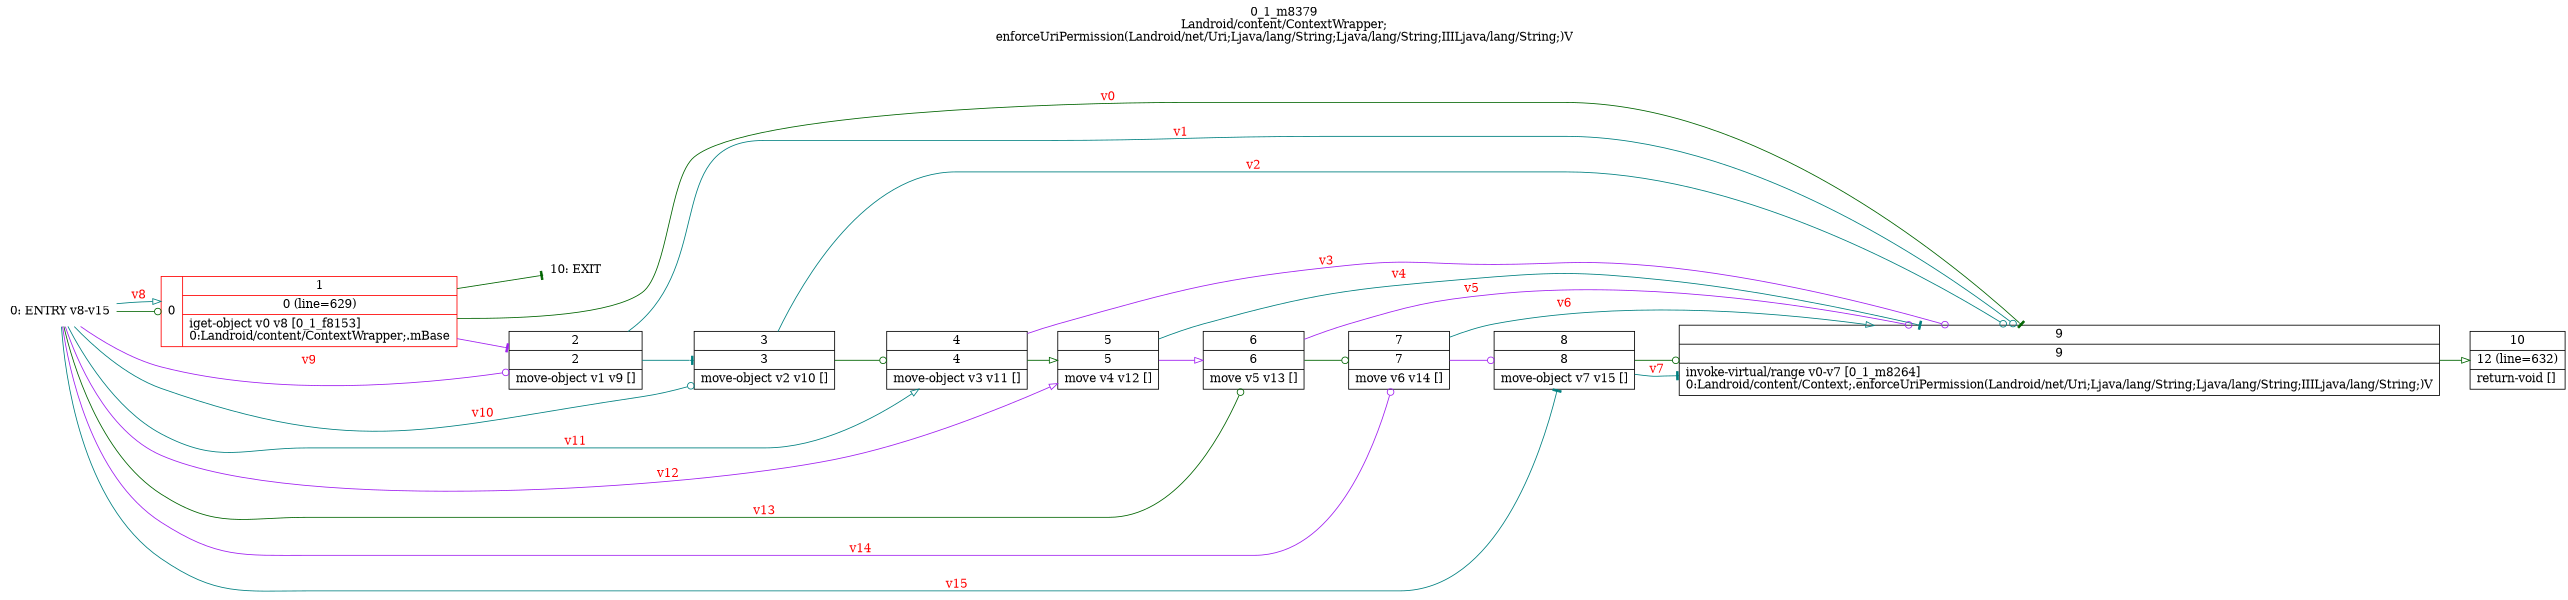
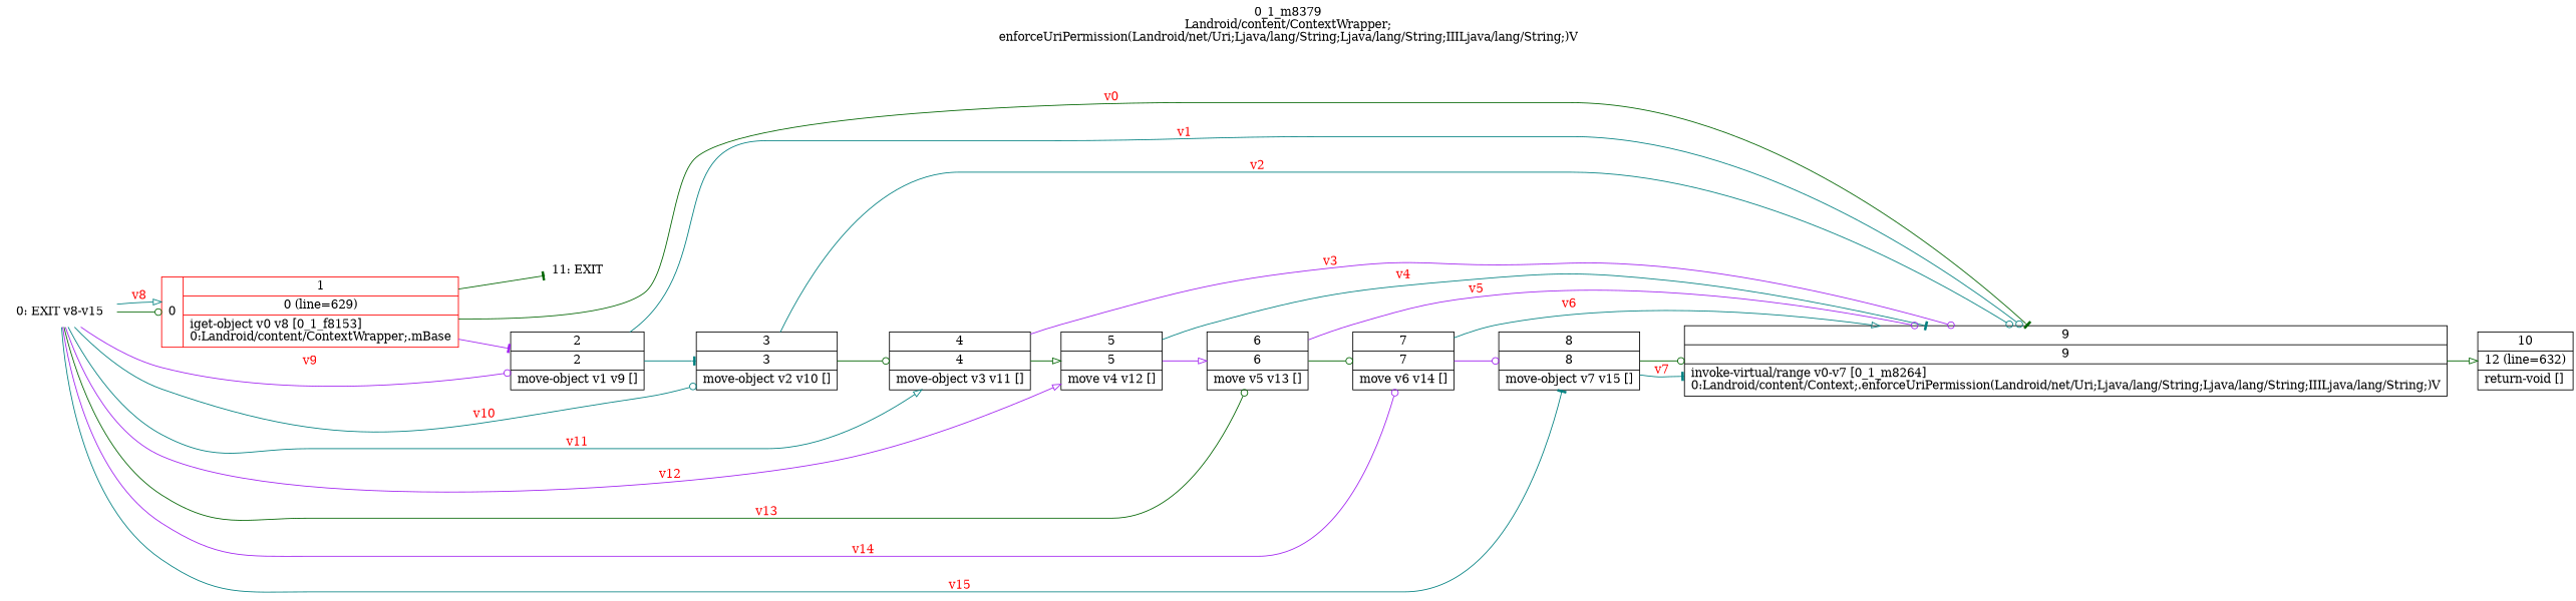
  digraph {
    label="0_1_m8379\nLandroid/content/ContextWrapper;\nenforceUriPermission(Landroid/net/Uri;Ljava/lang/String;Ljava/lang/String;IIILjava/lang/String;)V"
    labelloc=t
    rankdir=LR
    node [shape=record]
    edge [arrowhead=odot color=teal fontcolor=red]
-   n1 [label="0: ENTRY v8-v15" shape=plaintext]
+   n1 [label="0: EXIT v8-v15" shape=plaintext]
    n2 [color=red label="{0|{1|0 (line=629)|iget-object v0 v8 [0_1_f8153]\l0:Landroid/content/ContextWrapper;.mBase\l}}"]
    n3 [label="2|2|move-object v1 v9 []\l"]
    n4 [label="3|3|move-object v2 v10 []\l"]
    n5 [label="4|4|move-object v3 v11 []\l"]
    n6 [label="5|5|move v4 v12 []\l"]
    n7 [label="6|6|move v5 v13 []\l"]
    n8 [label="7|7|move v6 v14 []\l"]
    n9 [label="8|8|move-object v7 v15 []\l"]
    n10 [label="9|9|invoke-virtual/range v0-v7 [0_1_m8264]\l0:Landroid/content/Context;.enforceUriPermission(Landroid/net/Uri;Ljava/lang/String;Ljava/lang/String;IIILjava/lang/String;)V\l"]
-   n11 [label="10: EXIT" shape=plaintext]
+   n11 [label="11: EXIT" shape=plaintext]
    n12 [label="10|12 (line=632)|return-void []\l"]
    n1 -> n2 [color=darkgreen fontcolor=blue weight=100]
    n1 -> n2 [arrowhead=onormal label=v8]
    n1 -> n3 [color=purple label=v9]
    n1 -> n4 [label=v10]
    n1 -> n5 [arrowhead=onormal label=v11]
    n1 -> n6 [arrowhead=onormal color=purple label=v12]
    n1 -> n7 [color=darkgreen label=v13]
    n1 -> n8 [color=purple label=v14]
    n1 -> n9 [arrowhead=tee label=v15]
    n2 -> n3 [arrowhead=tee color=purple fontcolor=blue weight=100]
    n2 -> n10 [arrowhead=tee color=darkgreen label=v0]
    n2 -> n11 [arrowhead=tee color=darkgreen fontcolor=blue weight=100]
    n3 -> n4 [arrowhead=tee fontcolor=blue weight=100]
    n3 -> n10 [label=v1]
    n4 -> n5 [color=darkgreen fontcolor=blue weight=100]
    n4 -> n10 [label=v2]
    n5 -> n6 [arrowhead=onormal color=darkgreen fontcolor=blue weight=100]
    n5 -> n10 [color=purple label=v3]
    n6 -> n7 [arrowhead=onormal color=purple fontcolor=blue weight=100]
    n6 -> n10 [arrowhead=tee label=v4]
    n7 -> n8 [color=darkgreen fontcolor=blue weight=100]
    n7 -> n10 [color=purple label=v5]
    n8 -> n9 [color=purple fontcolor=blue weight=100]
    n8 -> n10 [arrowhead=onormal label=v6]
    n9 -> n10 [color=darkgreen fontcolor=blue weight=100]
    n9 -> n10 [arrowhead=tee label=v7]
    n10 -> n12 [arrowhead=onormal color=darkgreen fontcolor=blue weight=100]
  }
